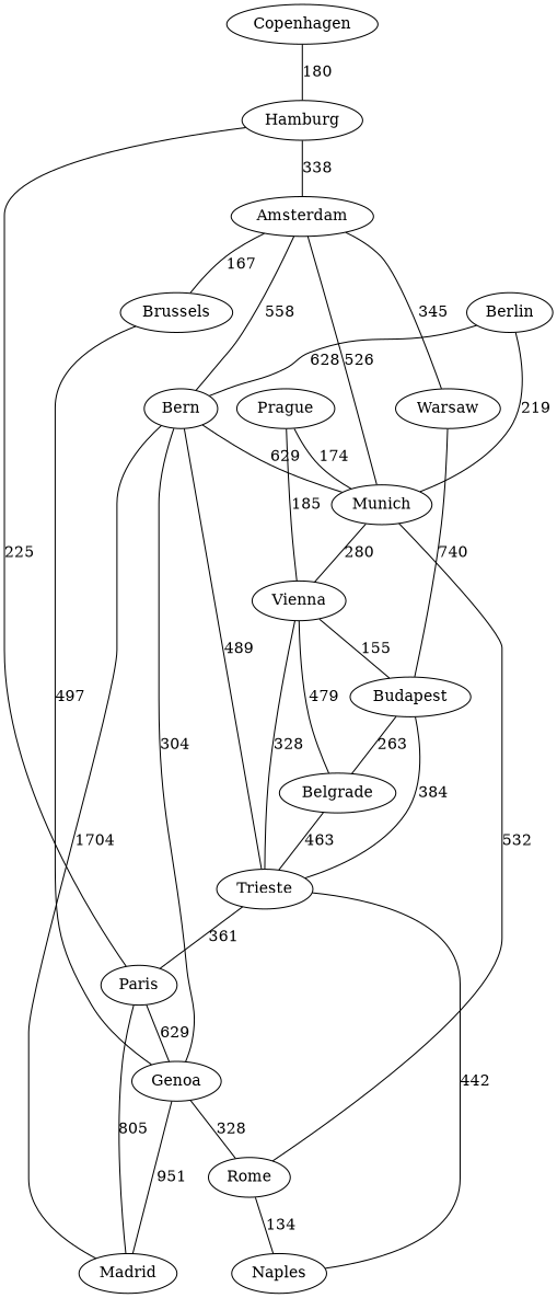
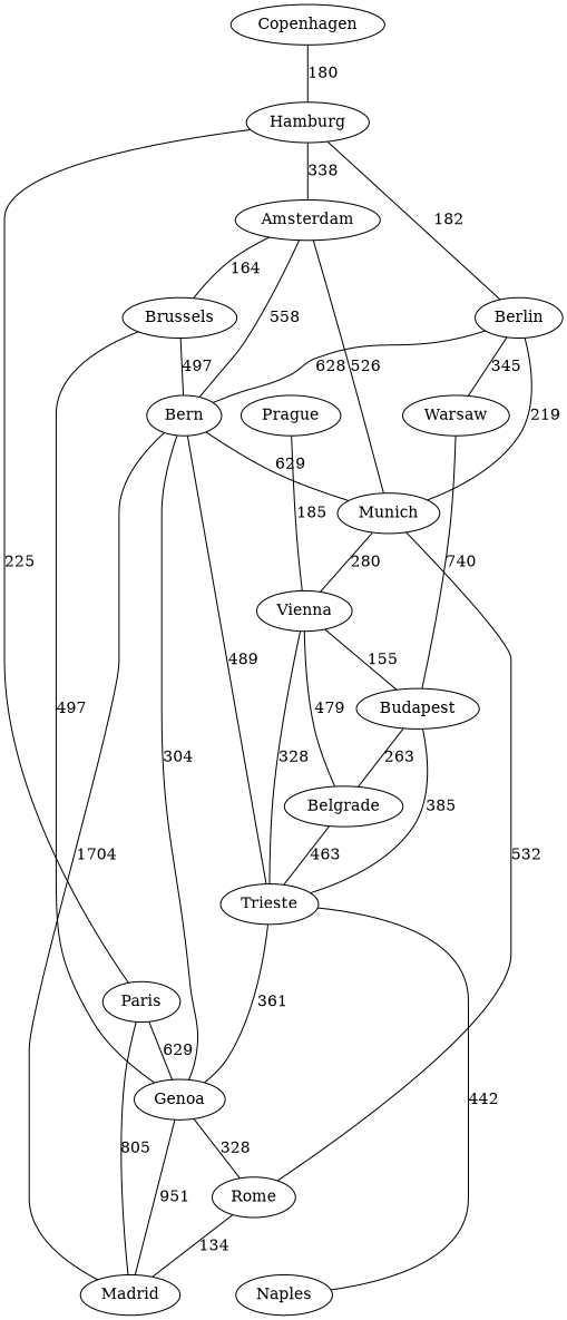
  graph {
    n1 [label=Copenhagen]
    n2 [label=Hamburg]
    n3 [label=Berlin]
    n4 [label=Amsterdam]
    n5 [label=Paris]
    n6 [label=Warsaw]
    n7 [label=Bern]
    n8 [label=Munich]
    n9 [label=Brussels]
    n10 [label=Budapest]
    n11 [label=Prague]
    n12 [label=Vienna]
    n13 [label=Genoa]
    n14 [label=Madrid]
    n15 [label=Trieste]
    n16 [label=Belgrade]
    n17 [label=Rome]
    n18 [label=Naples]
    n1 -- n2 [label=180]
+   n2 -- n3 [label=182]
    n2 -- n4 [label=338]
    n2 -- n5 [label=225]
-   n4 -- n6 [label=345]
+   n3 -- n6 [label=345]
    n3 -- n7 [label=628]
    n3 -- n8 [label=219]
    n4 -- n7 [label=558]
    n4 -- n8 [label=526]
-   n4 -- n9 [label=167]
+   n4 -- n9 [label=164]
    n5 -- n13 [label=629]
    n5 -- n14 [label=805]
    n6 -- n10 [label=740]
    n7 -- n8 [label=629]
    n7 -- n13 [label=304]
    n7 -- n14 [label=1704]
    n7 -- n15 [label=489]
    n8 -- n12 [label=280]
    n8 -- n17 [label=532]
+   n9 -- n7 [label=497]
    n9 -- n13 [label=497]
-   n10 -- n15 [label=384]
+   n10 -- n15 [label=385]
    n10 -- n16 [label=263]
-   n11 -- n8 [label=174]
    n11 -- n12 [label=185]
    n12 -- n10 [label=155]
    n12 -- n15 [label=328]
    n12 -- n16 [label=479]
    n13 -- n14 [label=951]
    n13 -- n17 [label=328]
-   n15 -- n5 [label=361]
+   n15 -- n13 [label=361]
    n15 -- n18 [label=442]
    n16 -- n15 [label=463]
-   n17 -- n18 [label=134]
+   n17 -- n14 [label=134]
  }
